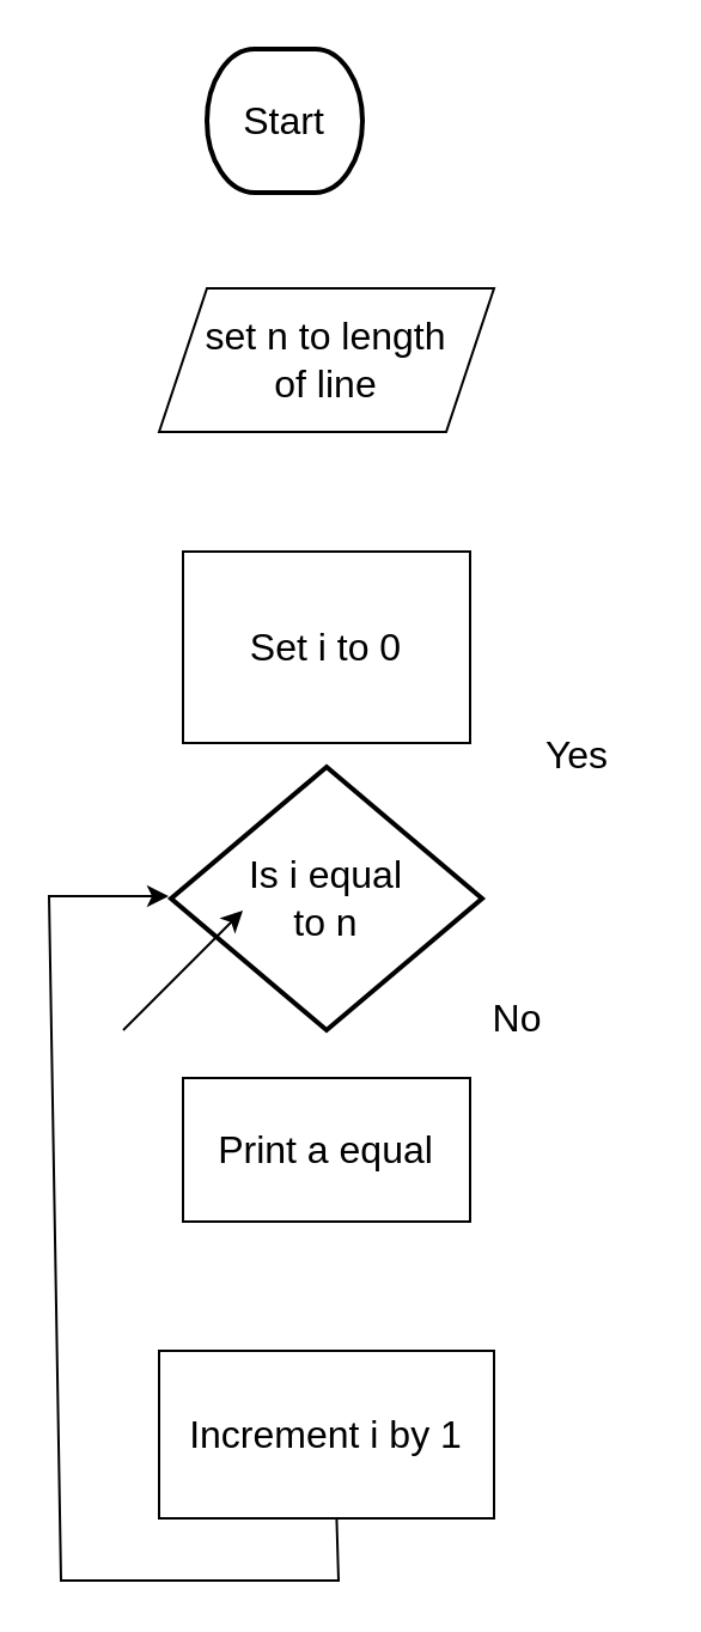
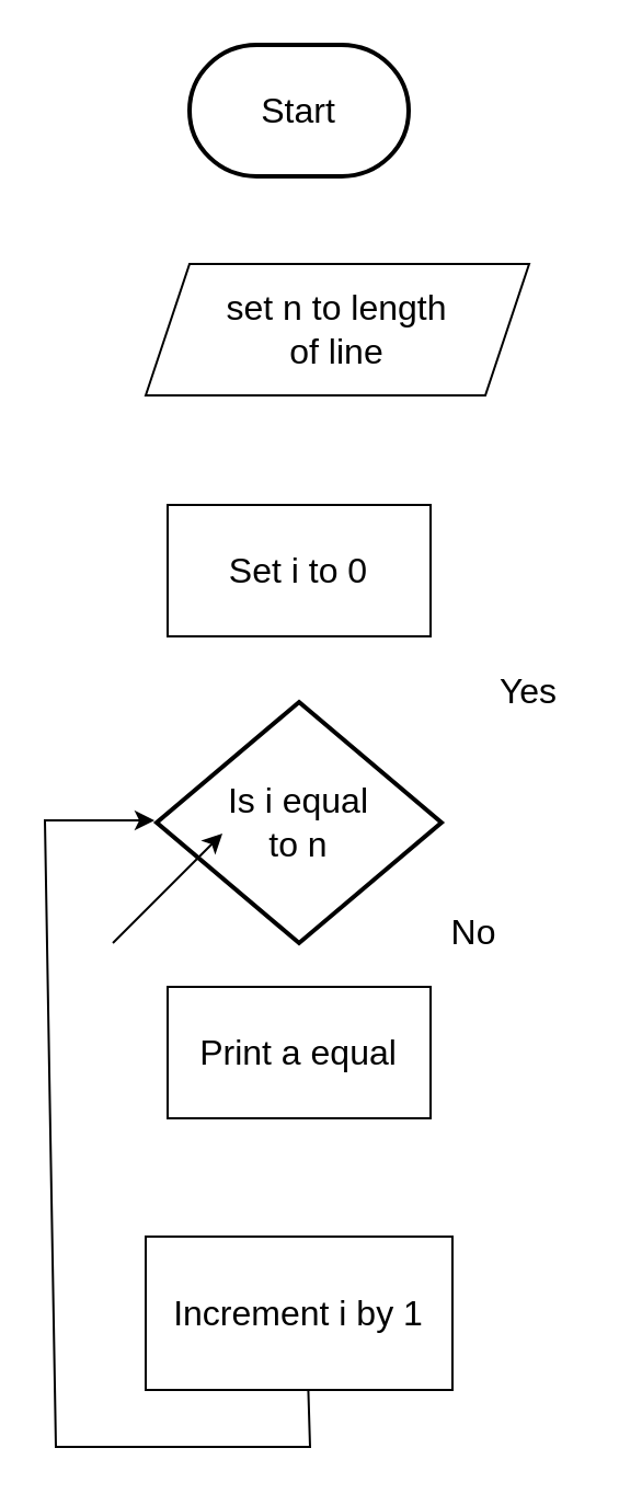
  <mxCell id="0" />
  <mxCell id="1" parent="0" />
- <mxCell id="2" value="Start" style="strokeWidth=2;html=1;shape=mxgraph.flowchart.terminator;whiteSpace=wrap;fontSize=16;align=center;" vertex="1" parent="1"><mxGeometry x="86" y="20" width="65" height="60" as="geometry" /></mxCell>
- <mxCell id="3" value="set n to length&lt;br&gt;of line" style="shape=parallelogram;perimeter=parallelogramPerimeter;whiteSpace=wrap;html=1;fixedSize=1;fontSize=16;align=center;" vertex="1" parent="1"><mxGeometry x="66" y="120" width="140" height="60" as="geometry" /></mxCell>
- <mxCell id="4" value="Set i to 0" style="rounded=0;whiteSpace=wrap;html=1;fontSize=16;align=center;" vertex="1" parent="1"><mxGeometry x="76" y="230" width="120" height="80" as="geometry" /></mxCell>
+ <mxCell id="2" value="Start" style="strokeWidth=2;html=1;shape=mxgraph.flowchart.terminator;whiteSpace=wrap;fontSize=16;align=center;" vertex="1" parent="1"><mxGeometry x="86" y="20" width="100" height="60" as="geometry" /></mxCell>
+ <mxCell id="3" value="set n to length&lt;br&gt;of line" style="shape=parallelogram;perimeter=parallelogramPerimeter;whiteSpace=wrap;html=1;fixedSize=1;fontSize=16;align=center;" vertex="1" parent="1"><mxGeometry x="66" y="120" width="175" height="60" as="geometry" /></mxCell>
+ <mxCell id="4" value="Set i to 0" style="rounded=0;whiteSpace=wrap;html=1;fontSize=16;align=center;" vertex="1" parent="1"><mxGeometry x="76" y="230" width="120" height="60" as="geometry" /></mxCell>
  <mxCell id="5" value="Is i equal&lt;br&gt;to n" style="strokeWidth=2;html=1;shape=mxgraph.flowchart.decision;whiteSpace=wrap;fontSize=16;align=center;" vertex="1" parent="1"><mxGeometry x="71" y="320" width="130" height="110" as="geometry" /></mxCell>
  <mxCell id="6" value="Print a equal" style="rounded=0;whiteSpace=wrap;html=1;fontSize=16;align=center;" vertex="1" parent="1"><mxGeometry x="76" y="450" width="120" height="60" as="geometry" /></mxCell>
  <mxCell id="7" value="Increment i by 1" style="rounded=0;whiteSpace=wrap;html=1;fontSize=16;align=center;" vertex="1" parent="1"><mxGeometry x="66" y="564" width="140" height="70" as="geometry" /></mxCell>
  <mxCell id="8" value="" style="endArrow=classic;html=1;rounded=0;fontSize=16;strokeColor=default;exitX=0.53;exitY=0.998;exitDx=0;exitDy=0;exitPerimeter=0;" edge="1" parent="1" source="7"><mxGeometry width="50" height="50" relative="1" as="geometry"><mxPoint x="141" y="610" as="sourcePoint" /><mxPoint x="70" y="374" as="targetPoint" /><Array as="points"><mxPoint x="141" y="660" /><mxPoint x="111" y="660" /><mxPoint x="81" y="660" /><mxPoint x="25" y="660" /><mxPoint x="20" y="374" /></Array></mxGeometry></mxCell>
  <mxCell id="9" value="No" style="text;html=1;strokeColor=none;fillColor=none;align=center;verticalAlign=middle;whiteSpace=wrap;rounded=0;fontSize=16;" vertex="1" parent="1"><mxGeometry x="186" y="410" width="60" height="30" as="geometry" /></mxCell>
  <mxCell id="10" value="Yes" style="text;html=1;strokeColor=none;fillColor=none;align=center;verticalAlign=middle;whiteSpace=wrap;rounded=0;fontSize=16;" vertex="1" parent="1"><mxGeometry x="211" y="300" width="60" height="30" as="geometry" /></mxCell>
  <mxCell id="11" value="" style="endArrow=classic;html=1;rounded=0;strokeColor=default;fontSize=16;" edge="1" parent="1"><mxGeometry width="50" height="50" relative="1" as="geometry"><mxPoint x="51" y="430" as="sourcePoint" /><mxPoint x="101" y="380" as="targetPoint" /></mxGeometry></mxCell>
